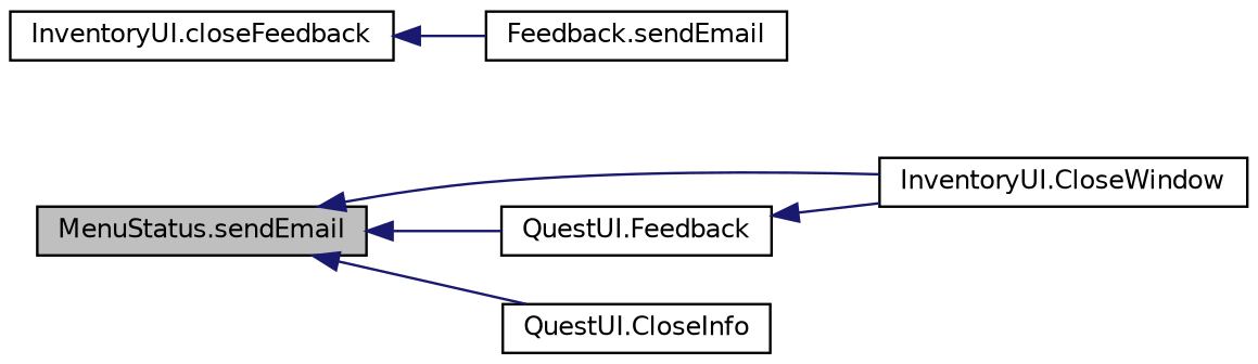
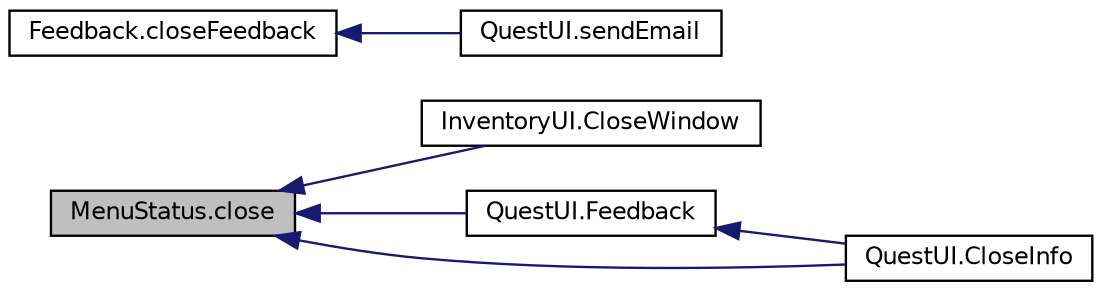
  digraph {
    rankdir=LR
    node [color=black fillcolor=white fontname=Helvetica fontsize=10 shape=record style=filled]
    edge [color=midnightblue dir=back fontname=Helvetica fontsize=10 labelfontname=Helvetica labelfontsize=10 style=solid]
-   n1 [fillcolor=grey75 fontcolor=black height=0.2 label="MenuStatus.sendEmail" width=0.4]
+   n1 [fillcolor=grey75 fontcolor=black height=0.2 label="MenuStatus.close" width=0.4]
    n2 [height=0.2 label="InventoryUI.CloseWindow" width=0.4]
    n3 [height=0.2 label="QuestUI.Feedback" width=0.4]
    n4 [height=0.2 label="QuestUI.CloseInfo" width=0.4]
-   n5 [height=0.2 label="InventoryUI.closeFeedback" width=0.4]
-   n6 [height=0.2 label="Feedback.sendEmail" width=0.4]
+   n5 [height=0.2 label="Feedback.closeFeedback" width=0.4]
+   n6 [height=0.2 label="QuestUI.sendEmail" width=0.4]
    n1 -> n2
    n1 -> n3
    n1 -> n4
-   n3 -> n2
+   n3 -> n4
    n5 -> n6
  }
